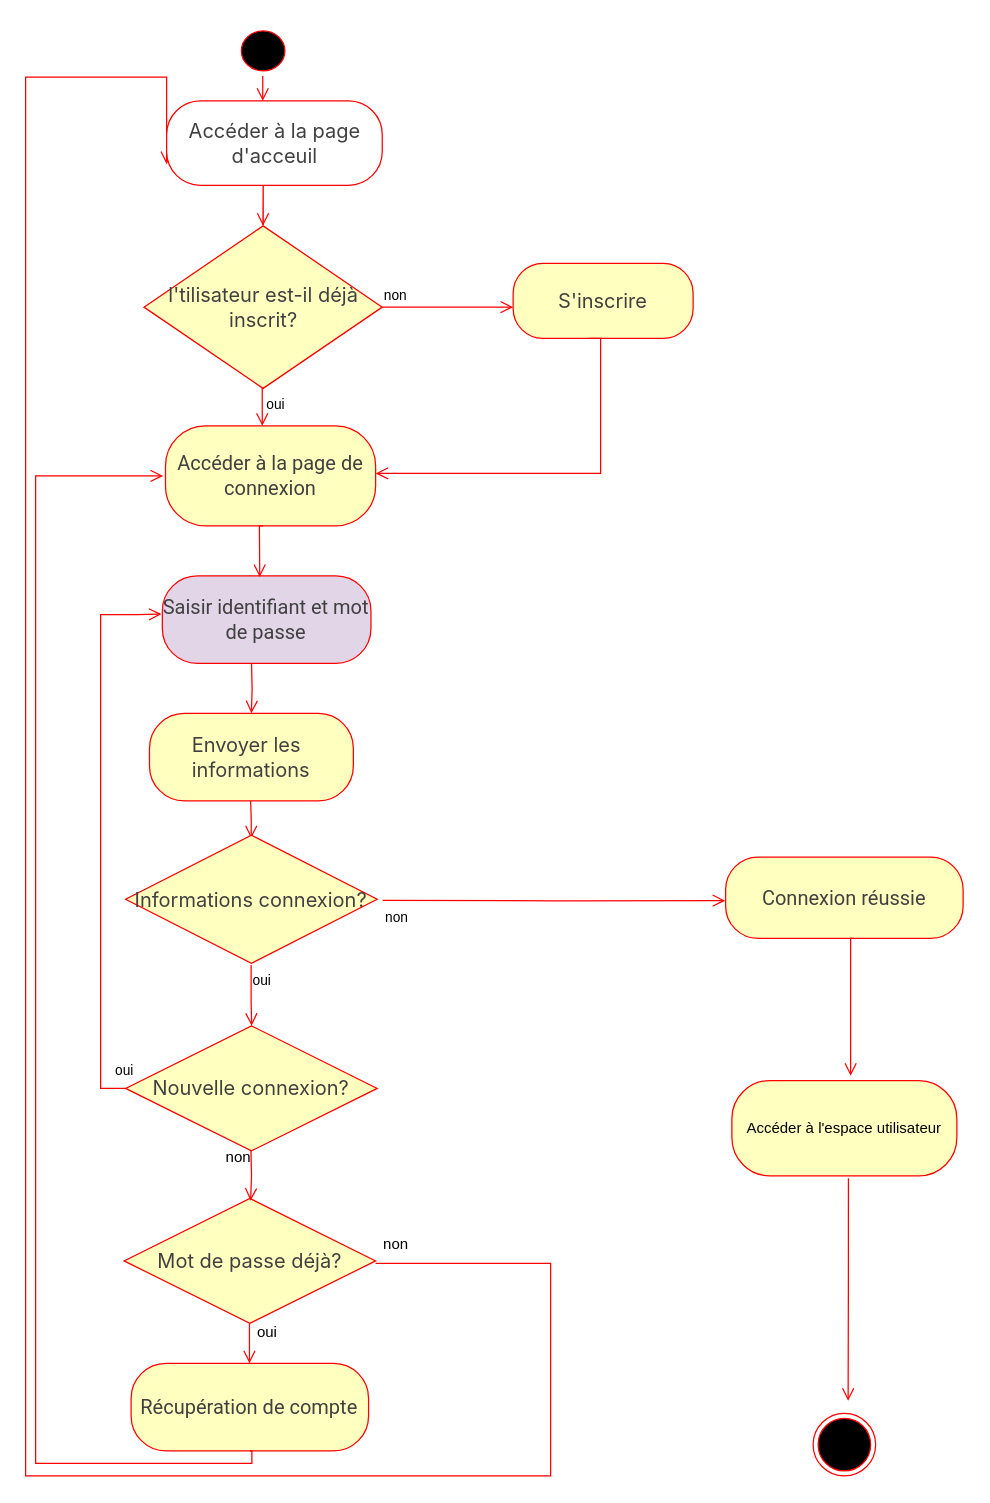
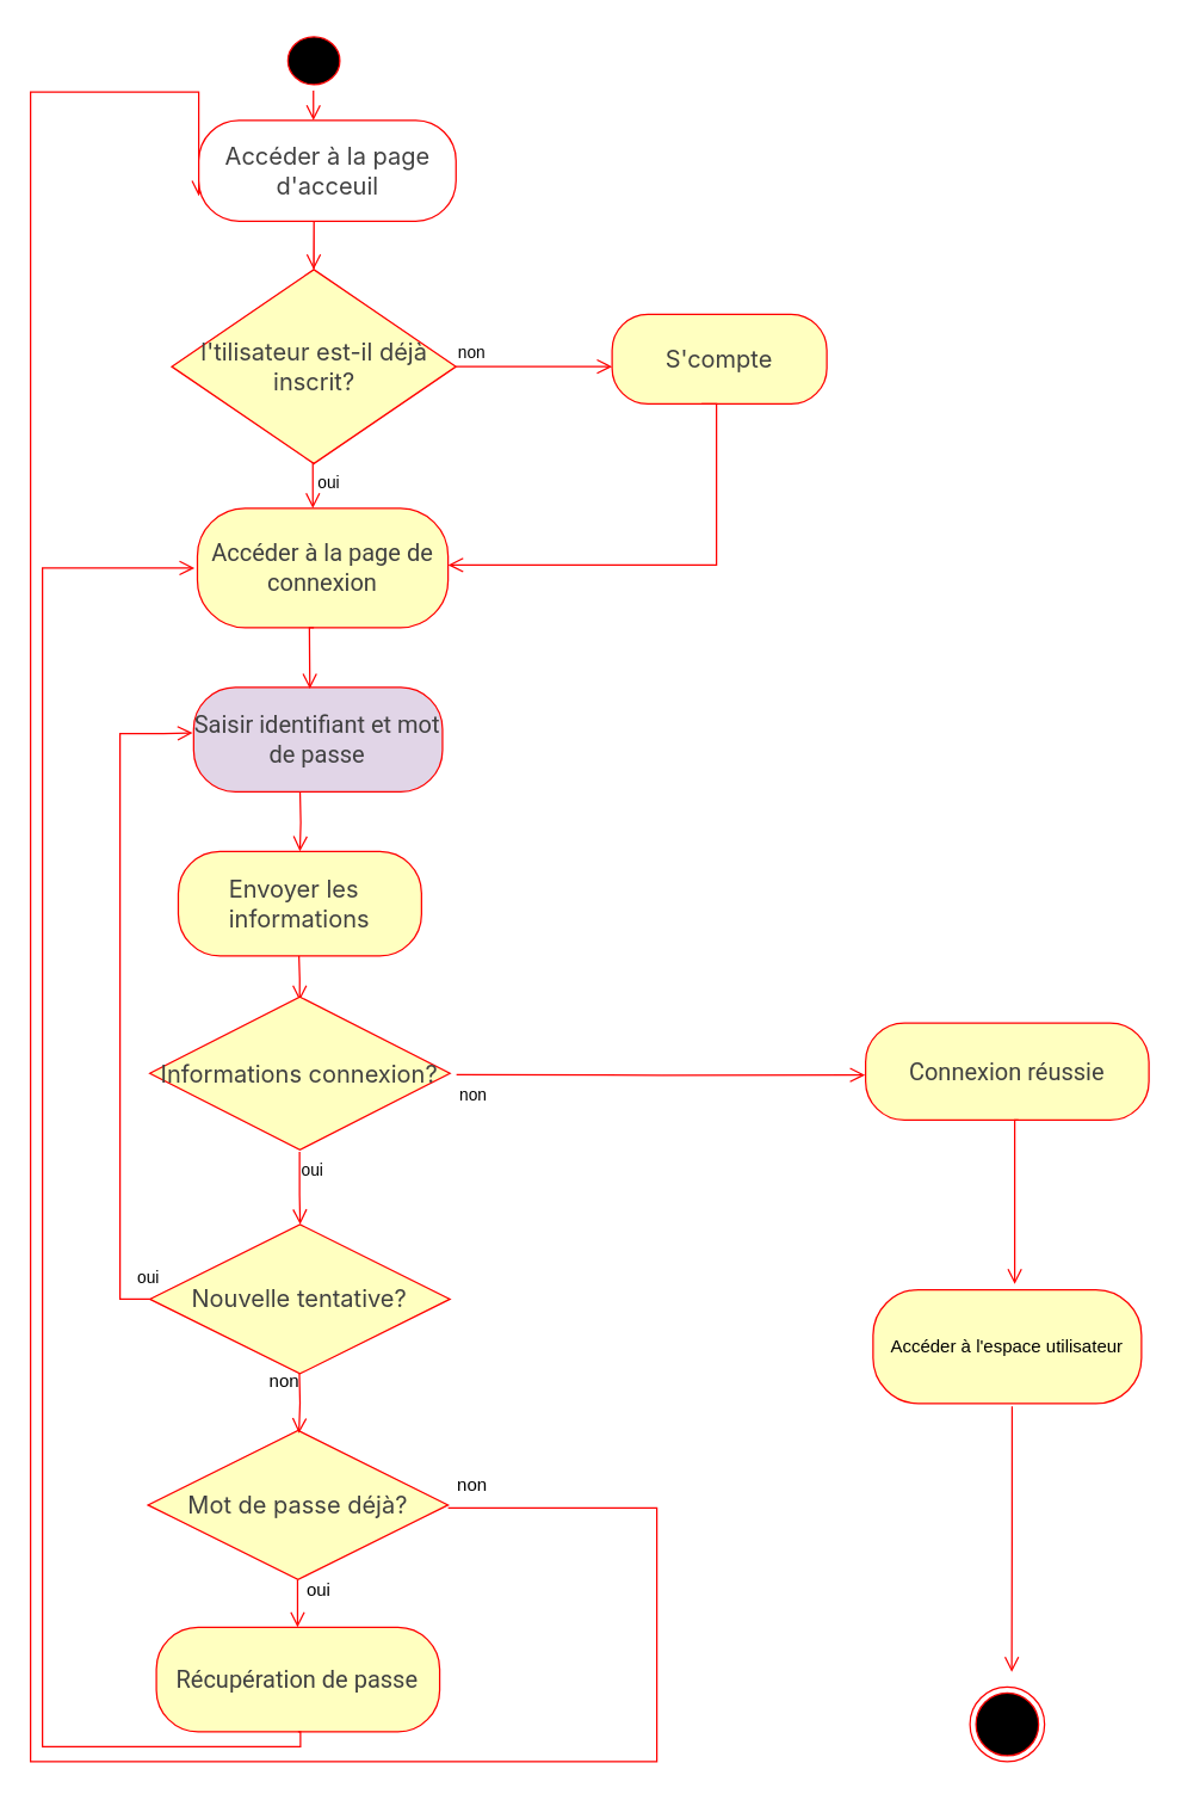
  <mxCell id="0" />
  <mxCell id="1" parent="0" />
  <mxCell id="2" value="" style="ellipse;html=1;shape=startState;fillColor=#000000;strokeColor=#ff0000;" parent="1" vertex="1"><mxGeometry x="188.59" width="42.82" height="40" as="geometry" y="20" /></mxCell>
  <mxCell id="3" value="" style="edgeStyle=orthogonalEdgeStyle;html=1;verticalAlign=bottom;endArrow=open;endSize=8;strokeColor=#ff0000;rounded=0;" parent="1" edge="1"><mxGeometry relative="1" as="geometry"><mxPoint x="209.85" y="180" as="targetPoint" /><mxPoint x="210.07" y="179.5" as="sourcePoint" /><Array as="points"><mxPoint x="210.07" y="139.5" /></Array></mxGeometry></mxCell>
  <mxCell id="4" value="" style="ellipse;html=1;shape=endState;fillColor=#000000;strokeColor=#ff0000;" parent="1" vertex="1"><mxGeometry x="650" y="1130" width="50" height="50" as="geometry" /></mxCell>
  <mxCell id="5" value="&lt;span id=&quot;docs-internal-guid-4ecc1bc6-7fff-6ce5-8452-18604c7487a4&quot;&gt;&lt;span style=&quot;font-size: 12pt; font-family: Roboto, sans-serif; color: rgb(64, 64, 64); background-color: transparent; font-variant-numeric: normal; font-variant-east-asian: normal; font-variant-alternates: normal; font-variant-position: normal; font-variant-emoji: normal; vertical-align: baseline; white-space-collapse: preserve;&quot;&gt;Accéder à la page de connexion&lt;/span&gt;&lt;/span&gt;" style="rounded=1;whiteSpace=wrap;html=1;arcSize=40;fontColor=#000000;fillColor=#ffffc0;strokeColor=#ff0000;" parent="1" vertex="1"><mxGeometry x="131.89" y="340" width="168.11" height="80" as="geometry" /></mxCell>
  <mxCell id="6" value="&lt;span style=&quot;color: rgb(64, 64, 64); font-family: Inter, system-ui, -apple-system, BlinkMacSystemFont, &amp;quot;Segoe UI&amp;quot;, Roboto, &amp;quot;Noto Sans&amp;quot;, Ubuntu, Cantarell, &amp;quot;Helvetica Neue&amp;quot;, Oxygen, &amp;quot;Open Sans&amp;quot;, sans-serif; font-size: 16.002px; text-align: left;&quot;&gt;l'tilisateur est-il déjà inscrit?&lt;/span&gt;" style="rhombus;whiteSpace=wrap;html=1;fontColor=#000000;fillColor=#ffffc0;strokeColor=#ff0000;" parent="1" vertex="1"><mxGeometry x="114.68" y="180" width="190.63" height="130" as="geometry" /></mxCell>
  <mxCell id="7" value="non" style="edgeStyle=orthogonalEdgeStyle;html=1;align=left;verticalAlign=bottom;endArrow=open;endSize=8;strokeColor=#ff0000;rounded=0;exitX=1;exitY=0.5;exitDx=0;exitDy=0;" parent="1" edge="1" source="6"><mxGeometry x="-1" relative="1" as="geometry"><mxPoint x="410" y="245" as="targetPoint" /><mxPoint x="320" y="175" as="sourcePoint" /></mxGeometry></mxCell>
  <mxCell id="8" value="oui" style="edgeStyle=orthogonalEdgeStyle;html=1;align=left;verticalAlign=top;endArrow=open;endSize=8;strokeColor=#ff0000;rounded=0;" parent="1" edge="1"><mxGeometry x="-1" relative="1" as="geometry"><mxPoint x="209.31" y="340" as="targetPoint" /><mxPoint x="210.69" y="310" as="sourcePoint" /><Array as="points"><mxPoint x="210.69" y="310" /><mxPoint x="209.69" y="310" /></Array></mxGeometry></mxCell>
- <mxCell id="9" value="&lt;span style=&quot;color: rgb(64, 64, 64); font-family: Inter, system-ui, -apple-system, BlinkMacSystemFont, &amp;quot;Segoe UI&amp;quot;, Roboto, &amp;quot;Noto Sans&amp;quot;, Ubuntu, Cantarell, &amp;quot;Helvetica Neue&amp;quot;, Oxygen, &amp;quot;Open Sans&amp;quot;, sans-serif; font-size: 16.002px; text-align: left;&quot;&gt;S'inscrire&lt;/span&gt;" style="rounded=1;whiteSpace=wrap;html=1;arcSize=40;fontColor=#000000;fillColor=#ffffc0;strokeColor=#ff0000;" parent="1" vertex="1"><mxGeometry x="410" y="210" width="144" height="60" as="geometry" /></mxCell>
+ <mxCell id="9" value="&lt;span style=&quot;color: rgb(64, 64, 64); font-family: Inter, system-ui, -apple-system, BlinkMacSystemFont, &amp;quot;Segoe UI&amp;quot;, Roboto, &amp;quot;Noto Sans&amp;quot;, Ubuntu, Cantarell, &amp;quot;Helvetica Neue&amp;quot;, Oxygen, &amp;quot;Open Sans&amp;quot;, sans-serif; font-size: 16.002px; text-align: left;&quot;&gt;S'compte&lt;/span&gt;" style="rounded=1;whiteSpace=wrap;html=1;arcSize=40;fontColor=#000000;fillColor=#ffffc0;strokeColor=#ff0000;" parent="1" vertex="1"><mxGeometry x="410" y="210" width="144" height="60" as="geometry" /></mxCell>
  <mxCell id="10" value="" style="edgeStyle=orthogonalEdgeStyle;html=1;verticalAlign=bottom;endArrow=open;endSize=8;strokeColor=#ff0000;rounded=0;" parent="1" edge="1"><mxGeometry relative="1" as="geometry"><mxPoint x="300" y="378" as="targetPoint" /><mxPoint x="470" y="270" as="sourcePoint" /><Array as="points"><mxPoint x="480" y="270" /><mxPoint x="480" y="378" /></Array></mxGeometry></mxCell>
  <mxCell id="11" value="&lt;span id=&quot;docs-internal-guid-eeedeadf-7fff-d1c3-1642-94d2237389d4&quot;&gt;&lt;span style=&quot;font-size: 12pt; font-family: Roboto, sans-serif; color: rgb(64, 64, 64); background-color: transparent; font-variant-numeric: normal; font-variant-east-asian: normal; font-variant-alternates: normal; font-variant-position: normal; font-variant-emoji: normal; vertical-align: baseline; white-space-collapse: preserve;&quot;&gt;Saisir identifiant et mot de passe&lt;/span&gt;&lt;/span&gt;" style="rounded=1;whiteSpace=wrap;html=1;arcSize=40;fontColor=#000000;fillColor=#e1d5e7;strokeColor=#ff0000;" parent="1" vertex="1"><mxGeometry x="129.38" y="460" width="166.88" height="70" as="geometry" /></mxCell>
  <mxCell id="12" value="" style="edgeStyle=orthogonalEdgeStyle;html=1;verticalAlign=bottom;endArrow=open;endSize=8;strokeColor=#ff0000;rounded=0;entryX=0.5;entryY=0;entryDx=0;entryDy=0;" parent="1" edge="1" target="19"><mxGeometry relative="1" as="geometry"><mxPoint x="200.36" y="590" as="targetPoint" /><mxPoint x="200.73" y="530" as="sourcePoint" /><Array as="points" /></mxGeometry></mxCell>
  <mxCell id="13" value="" style="edgeStyle=orthogonalEdgeStyle;html=1;verticalAlign=bottom;endArrow=open;endSize=8;strokeColor=#ff0000;rounded=0;entryX=0.467;entryY=0.014;entryDx=0;entryDy=0;entryPerimeter=0;" parent="1" target="11" edge="1"><mxGeometry relative="1" as="geometry"><mxPoint x="209" y="380" as="targetPoint" /><mxPoint x="210" y="420" as="sourcePoint" /><Array as="points"><mxPoint x="207" y="420" /><mxPoint x="207" y="420" /></Array></mxGeometry></mxCell>
  <mxCell id="14" value="" style="edgeStyle=orthogonalEdgeStyle;html=1;align=left;verticalAlign=top;endArrow=open;endSize=8;strokeColor=#ff0000;rounded=0;" parent="1" edge="1"><mxGeometry x="-1" relative="1" as="geometry"><mxPoint x="200.46" y="670" as="targetPoint" /><mxPoint x="200" y="640" as="sourcePoint" /></mxGeometry></mxCell>
  <mxCell id="15" value="&lt;span style=&quot;color: rgb(64, 64, 64); font-family: Inter, system-ui, -apple-system, BlinkMacSystemFont, &amp;quot;Segoe UI&amp;quot;, Roboto, &amp;quot;Noto Sans&amp;quot;, Ubuntu, Cantarell, &amp;quot;Helvetica Neue&amp;quot;, Oxygen, &amp;quot;Open Sans&amp;quot;, sans-serif; font-size: 16.002px; text-align: left;&quot;&gt;Informations connexion?&lt;/span&gt;" style="rhombus;whiteSpace=wrap;html=1;fontColor=#000000;fillColor=#ffffc0;strokeColor=#ff0000;" parent="1" vertex="1"><mxGeometry x="100" y="667.5" width="201.25" height="102.5" as="geometry" /></mxCell>
  <mxCell id="16" value="oui" style="edgeStyle=orthogonalEdgeStyle;html=1;align=left;verticalAlign=top;endArrow=open;endSize=8;strokeColor=#ff0000;rounded=0;exitX=0.493;exitY=1.017;exitDx=0;exitDy=0;exitPerimeter=0;" parent="1" edge="1"><mxGeometry x="-1" relative="1" as="geometry"><mxPoint x="200.8" y="820" as="targetPoint" /><mxPoint x="200.396" y="771.25" as="sourcePoint" /><Array as="points"><mxPoint x="200.8" y="800" /><mxPoint x="200.8" y="800" /></Array></mxGeometry></mxCell>
- <mxCell id="17" value="&lt;span id=&quot;docs-internal-guid-38f061cf-7fff-fb0f-99fc-b99cfcf55fa8&quot;&gt;&lt;span style=&quot;font-size: 12pt; font-family: Roboto, sans-serif; color: rgb(64, 64, 64); background-color: transparent; font-variant-numeric: normal; font-variant-east-asian: normal; font-variant-alternates: normal; font-variant-position: normal; font-variant-emoji: normal; vertical-align: baseline; white-space-collapse: preserve;&quot;&gt;Récupération de compte&lt;/span&gt;&lt;/span&gt;" style="rounded=1;whiteSpace=wrap;html=1;arcSize=40;fontColor=#000000;fillColor=#ffffc0;strokeColor=#ff0000;" parent="1" vertex="1"><mxGeometry x="104.37" y="1090" width="190" height="70" as="geometry" /></mxCell>
+ <mxCell id="17" value="&lt;span id=&quot;docs-internal-guid-38f061cf-7fff-fb0f-99fc-b99cfcf55fa8&quot;&gt;&lt;span style=&quot;font-size: 12pt; font-family: Roboto, sans-serif; color: rgb(64, 64, 64); background-color: transparent; font-variant-numeric: normal; font-variant-east-asian: normal; font-variant-alternates: normal; font-variant-position: normal; font-variant-emoji: normal; vertical-align: baseline; white-space-collapse: preserve;&quot;&gt;Récupération de passe&lt;/span&gt;&lt;/span&gt;" style="rounded=1;whiteSpace=wrap;html=1;arcSize=40;fontColor=#000000;fillColor=#ffffc0;strokeColor=#ff0000;" parent="1" vertex="1"><mxGeometry x="104.37" y="1090" width="190" height="70" as="geometry" /></mxCell>
  <mxCell id="18" value="non" style="edgeStyle=orthogonalEdgeStyle;html=1;align=left;verticalAlign=top;endArrow=open;endSize=8;strokeColor=#ff0000;rounded=0;" parent="1" edge="1"><mxGeometry x="-1" relative="1" as="geometry"><mxPoint x="579.68" y="719.81" as="targetPoint" /><mxPoint x="305.62" y="719.5" as="sourcePoint" /></mxGeometry></mxCell>
  <mxCell id="19" value="&lt;div style=&quot;text-align: left;&quot;&gt;&lt;span style=&quot;color: rgb(64, 64, 64); font-family: Inter, system-ui, -apple-system, BlinkMacSystemFont, &amp;quot;Segoe UI&amp;quot;, Roboto, &amp;quot;Noto Sans&amp;quot;, Ubuntu, Cantarell, &amp;quot;Helvetica Neue&amp;quot;, Oxygen, &amp;quot;Open Sans&amp;quot;, sans-serif; font-size: 16.002px;&quot;&gt;Envoyer les&amp;nbsp;&lt;/span&gt;&lt;/div&gt;&lt;div style=&quot;text-align: left;&quot;&gt;&lt;span style=&quot;color: rgb(64, 64, 64); font-family: Inter, system-ui, -apple-system, BlinkMacSystemFont, &amp;quot;Segoe UI&amp;quot;, Roboto, &amp;quot;Noto Sans&amp;quot;, Ubuntu, Cantarell, &amp;quot;Helvetica Neue&amp;quot;, Oxygen, &amp;quot;Open Sans&amp;quot;, sans-serif; font-size: 16.002px;&quot;&gt;informations&lt;/span&gt;&lt;/div&gt;" style="rounded=1;whiteSpace=wrap;html=1;arcSize=40;fontColor=#000000;fillColor=#ffffc0;strokeColor=#ff0000;" parent="1" vertex="1"><mxGeometry x="119.07" y="570" width="163.12" height="70" as="geometry" /></mxCell>
  <mxCell id="20" value="" style="edgeStyle=orthogonalEdgeStyle;html=1;verticalAlign=bottom;endArrow=open;endSize=8;strokeColor=#ff0000;rounded=0;exitX=0.5;exitY=1;exitDx=0;exitDy=0;" parent="1" edge="1" source="17"><mxGeometry relative="1" as="geometry"><mxPoint x="130" y="380" as="targetPoint" /><mxPoint x="94.67" y="1179.97" as="sourcePoint" /><Array as="points"><mxPoint x="201" y="1160" /><mxPoint x="201" y="1170" /><mxPoint x="28" y="1170" /><mxPoint x="28" y="380" /></Array></mxGeometry></mxCell>
  <mxCell id="21" value="" style="edgeStyle=orthogonalEdgeStyle;html=1;verticalAlign=bottom;endArrow=open;endSize=8;strokeColor=#ff0000;rounded=0;exitX=0.518;exitY=1.026;exitDx=0;exitDy=0;exitPerimeter=0;" parent="1" edge="1" source="23"><mxGeometry relative="1" as="geometry"><mxPoint x="678" y="1120" as="targetPoint" /><mxPoint x="674.49" y="940" as="sourcePoint" /></mxGeometry></mxCell>
  <mxCell id="22" value="&lt;span style=&quot;color: rgb(64, 64, 64); font-family: Inter, system-ui, -apple-system, BlinkMacSystemFont, &amp;quot;Segoe UI&amp;quot;, Roboto, &amp;quot;Noto Sans&amp;quot;, Ubuntu, Cantarell, &amp;quot;Helvetica Neue&amp;quot;, Oxygen, &amp;quot;Open Sans&amp;quot;, sans-serif; font-size: 16.002px; text-align: left;&quot;&gt;Mot de passe déjà?&lt;/span&gt;" style="rhombus;whiteSpace=wrap;html=1;fontColor=#000000;fillColor=#ffffc0;strokeColor=#ff0000;" vertex="1" parent="1"><mxGeometry x="98.75" y="958" width="201.25" height="100" as="geometry" /></mxCell>
  <mxCell id="23" value="Accéder à l'espace utilisateur" style="rounded=1;whiteSpace=wrap;html=1;arcSize=40;fontColor=#000000;fillColor=#ffffc0;strokeColor=#ff0000;" vertex="1" parent="1"><mxGeometry x="585" y="863.75" width="180" height="76.25" as="geometry" /></mxCell>
  <mxCell id="24" value="&lt;span id=&quot;docs-internal-guid-be5fb70a-7fff-26f3-3a0f-3e507117ec9a&quot;&gt;&lt;span style=&quot;font-size: 12pt; font-family: Roboto, sans-serif; color: rgb(64, 64, 64); background-color: transparent; font-variant-numeric: normal; font-variant-east-asian: normal; font-variant-alternates: normal; font-variant-position: normal; font-variant-emoji: normal; vertical-align: baseline; white-space-collapse: preserve;&quot;&gt;Connexion réussie&lt;/span&gt;&lt;/span&gt;" style="rounded=1;whiteSpace=wrap;html=1;arcSize=40;fontColor=#000000;fillColor=#ffffc0;strokeColor=#ff0000;" vertex="1" parent="1"><mxGeometry x="580" y="685" width="190" height="65" as="geometry" /></mxCell>
  <mxCell id="25" value="" style="edgeStyle=orthogonalEdgeStyle;html=1;verticalAlign=bottom;endArrow=open;endSize=8;strokeColor=#ff0000;rounded=0;" edge="1" parent="1"><mxGeometry relative="1" as="geometry"><mxPoint x="680" y="860" as="targetPoint" /><mxPoint x="682.502" y="750" as="sourcePoint" /><Array as="points"><mxPoint x="680" y="750" /></Array></mxGeometry></mxCell>
  <mxCell id="26" value="" style="edgeStyle=orthogonalEdgeStyle;html=1;verticalAlign=bottom;endArrow=open;endSize=8;strokeColor=#ff0000;rounded=0;" edge="1" parent="1"><mxGeometry relative="1" as="geometry"><mxPoint x="200" y="960" as="targetPoint" /><mxPoint x="200.232" y="918" as="sourcePoint" /></mxGeometry></mxCell>
- <mxCell id="27" value="&lt;span style=&quot;color: rgb(64, 64, 64); font-family: Inter, system-ui, -apple-system, BlinkMacSystemFont, &amp;quot;Segoe UI&amp;quot;, Roboto, &amp;quot;Noto Sans&amp;quot;, Ubuntu, Cantarell, &amp;quot;Helvetica Neue&amp;quot;, Oxygen, &amp;quot;Open Sans&amp;quot;, sans-serif; font-size: 16.002px; text-align: left;&quot;&gt;Nouvelle connexion?&lt;/span&gt;" style="rhombus;whiteSpace=wrap;html=1;fontColor=#000000;fillColor=#ffffc0;strokeColor=#ff0000;" vertex="1" parent="1"><mxGeometry x="100" y="820" width="201.25" height="100" as="geometry" /></mxCell>
+ <mxCell id="27" value="&lt;span style=&quot;color: rgb(64, 64, 64); font-family: Inter, system-ui, -apple-system, BlinkMacSystemFont, &amp;quot;Segoe UI&amp;quot;, Roboto, &amp;quot;Noto Sans&amp;quot;, Ubuntu, Cantarell, &amp;quot;Helvetica Neue&amp;quot;, Oxygen, &amp;quot;Open Sans&amp;quot;, sans-serif; font-size: 16.002px; text-align: left;&quot;&gt;Nouvelle tentative?&lt;/span&gt;" style="rhombus;whiteSpace=wrap;html=1;fontColor=#000000;fillColor=#ffffc0;strokeColor=#ff0000;" vertex="1" parent="1"><mxGeometry x="100" y="820" width="201.25" height="100" as="geometry" /></mxCell>
  <mxCell id="28" value="" style="edgeStyle=orthogonalEdgeStyle;html=1;verticalAlign=bottom;endArrow=open;endSize=8;strokeColor=#ff0000;rounded=0;entryX=0;entryY=0.75;entryDx=0;entryDy=0;" edge="1" parent="1" target="30"><mxGeometry relative="1" as="geometry"><mxPoint x="20" y="60" as="targetPoint" /><mxPoint x="300" y="1010" as="sourcePoint" /><Array as="points"><mxPoint x="440" y="1010" /><mxPoint x="440" y="1180" /><mxPoint x="20" y="1180" /><mxPoint x="20" y="61" /><mxPoint x="133" y="61" /></Array></mxGeometry></mxCell>
  <mxCell id="29" value="non" style="text;html=1;align=center;verticalAlign=middle;resizable=0;points=[];autosize=1;strokeColor=none;fillColor=none;" vertex="1" parent="1"><mxGeometry x="170" y="910" width="40" height="30" as="geometry" /></mxCell>
  <mxCell id="30" value="&lt;span style=&quot;color: rgb(64, 64, 64); font-family: Inter, system-ui, -apple-system, BlinkMacSystemFont, &amp;quot;Segoe UI&amp;quot;, Roboto, &amp;quot;Noto Sans&amp;quot;, Ubuntu, Cantarell, &amp;quot;Helvetica Neue&amp;quot;, Oxygen, &amp;quot;Open Sans&amp;quot;, sans-serif; font-size: 16.002px; text-align: left;&quot;&gt;Accéder à la page d'acceuil&lt;/span&gt;" style="rounded=1;whiteSpace=wrap;html=1;arcSize=40;fontColor=#000000;fillColor=#ffffff;strokeColor=#ff0000;" vertex="1" parent="1"><mxGeometry x="132.81" y="80" width="172.5" height="67.5" as="geometry" /></mxCell>
  <mxCell id="31" value="oui" style="edgeStyle=orthogonalEdgeStyle;html=1;align=left;verticalAlign=top;endArrow=open;endSize=8;strokeColor=#ff0000;rounded=0;entryX=-0.004;entryY=0.436;entryDx=0;entryDy=0;entryPerimeter=0;" edge="1" parent="1" target="11"><mxGeometry x="-0.791" y="-10" relative="1" as="geometry"><mxPoint x="109.38" y="465" as="targetPoint" /><mxPoint x="100" y="870" as="sourcePoint" /><Array as="points"><mxPoint x="80" y="870" /><mxPoint x="80" y="491" /><mxPoint x="109" y="491" /></Array><mxPoint as="offset" /></mxGeometry></mxCell>
  <mxCell id="32" value="non" style="text;html=1;align=center;verticalAlign=middle;resizable=0;points=[];autosize=1;strokeColor=none;fillColor=none;" vertex="1" parent="1"><mxGeometry x="295.63" y="980" width="40" height="30" as="geometry" /></mxCell>
  <mxCell id="33" value="" style="edgeStyle=orthogonalEdgeStyle;html=1;verticalAlign=bottom;endArrow=open;endSize=8;strokeColor=#ff0000;rounded=0;" edge="1" parent="1"><mxGeometry relative="1" as="geometry"><mxPoint x="199.06" y="1090" as="targetPoint" /><mxPoint x="199.06" y="1058" as="sourcePoint" /></mxGeometry></mxCell>
  <mxCell id="34" value="oui" style="text;html=1;align=center;verticalAlign=middle;resizable=0;points=[];autosize=1;strokeColor=none;fillColor=none;" vertex="1" parent="1"><mxGeometry x="192.82" y="1050" width="40" height="30" as="geometry" /></mxCell>
  <mxCell id="35" value="" style="edgeStyle=orthogonalEdgeStyle;html=1;verticalAlign=bottom;endArrow=open;endSize=8;strokeColor=#ff0000;rounded=0;" edge="1" parent="1"><mxGeometry relative="1" as="geometry"><mxPoint x="209.71" y="79.97" as="targetPoint" /><mxPoint x="209.71" y="69.97" as="sourcePoint" /><Array as="points"><mxPoint x="208.88" y="60" /></Array></mxGeometry></mxCell>
